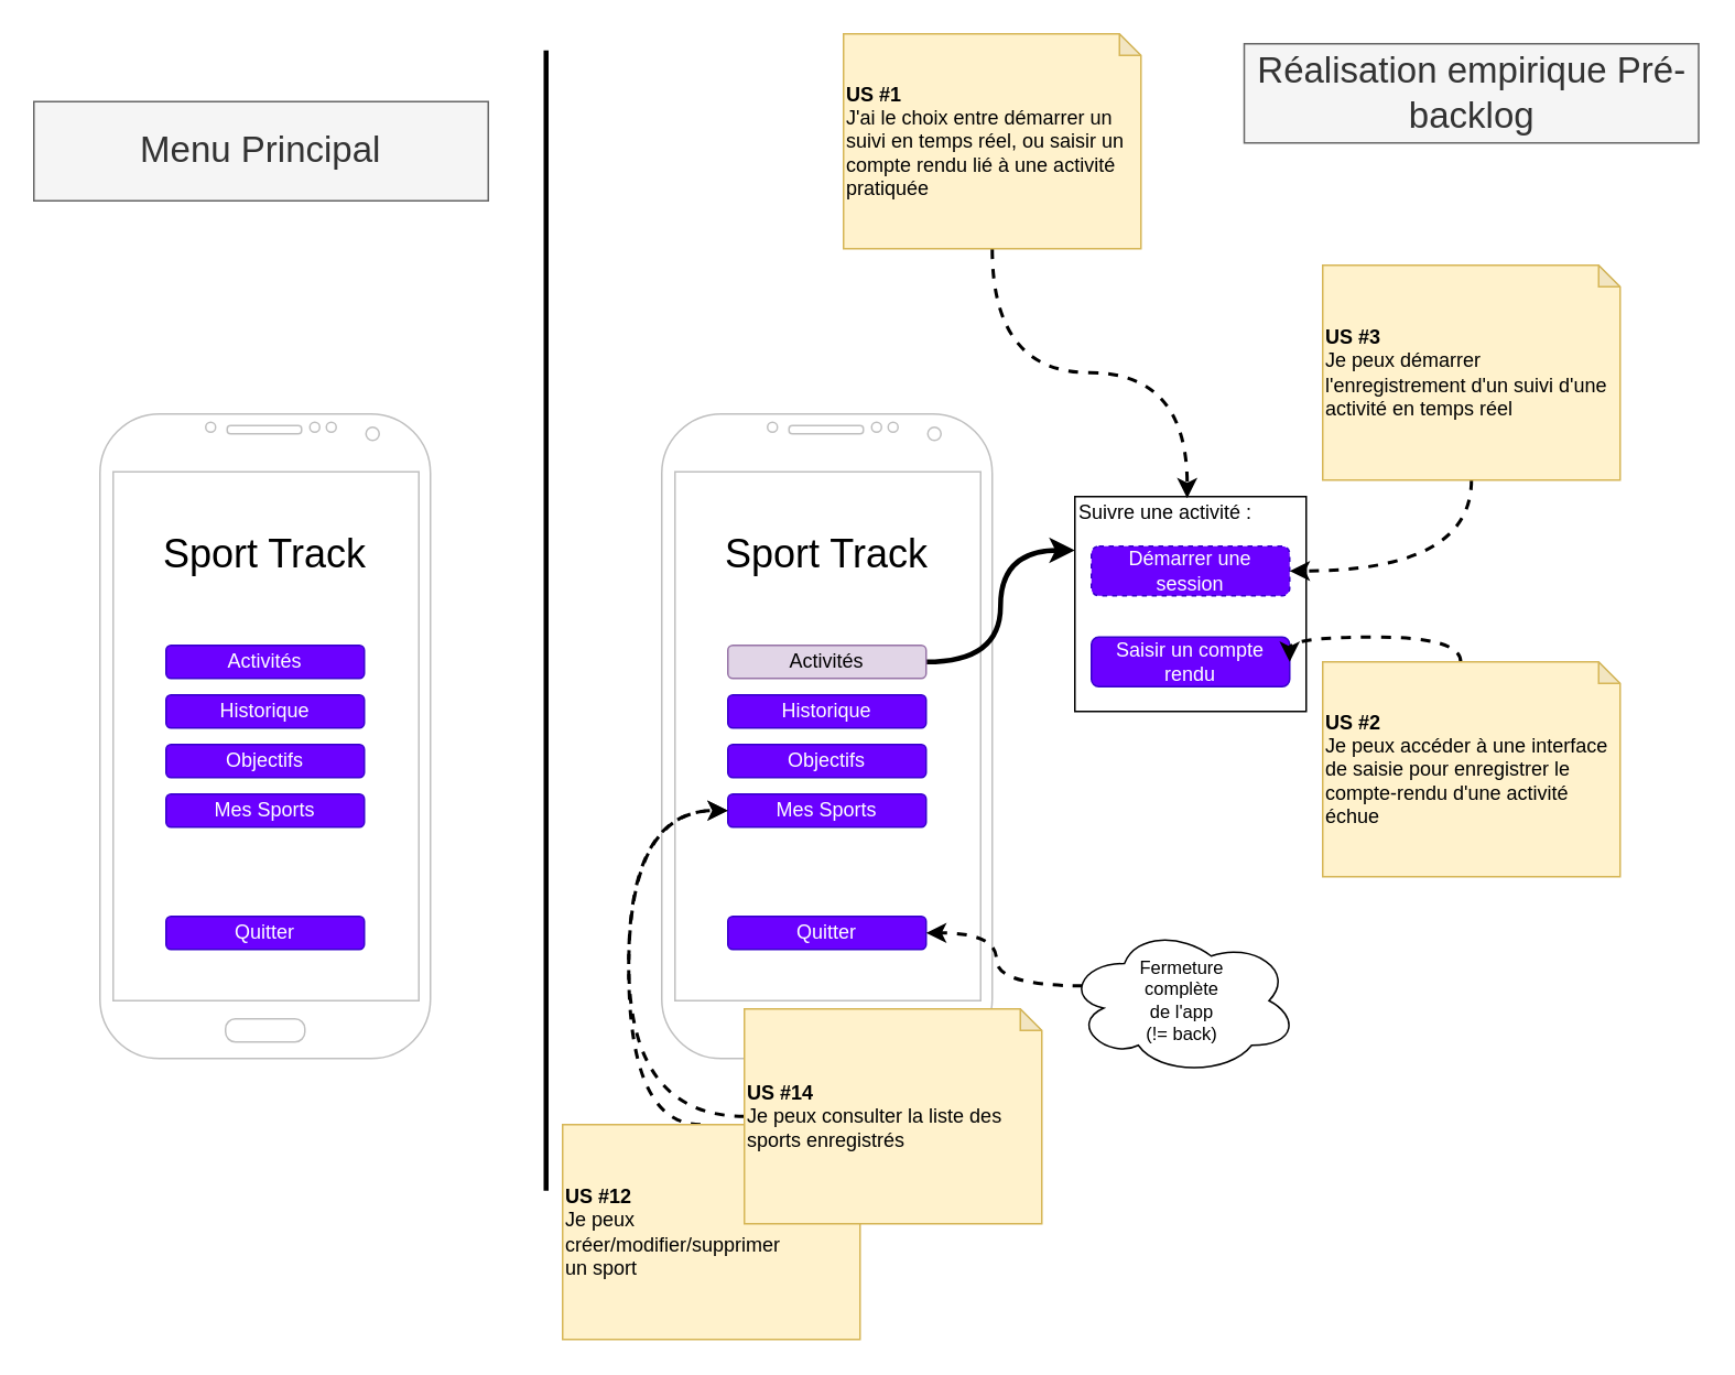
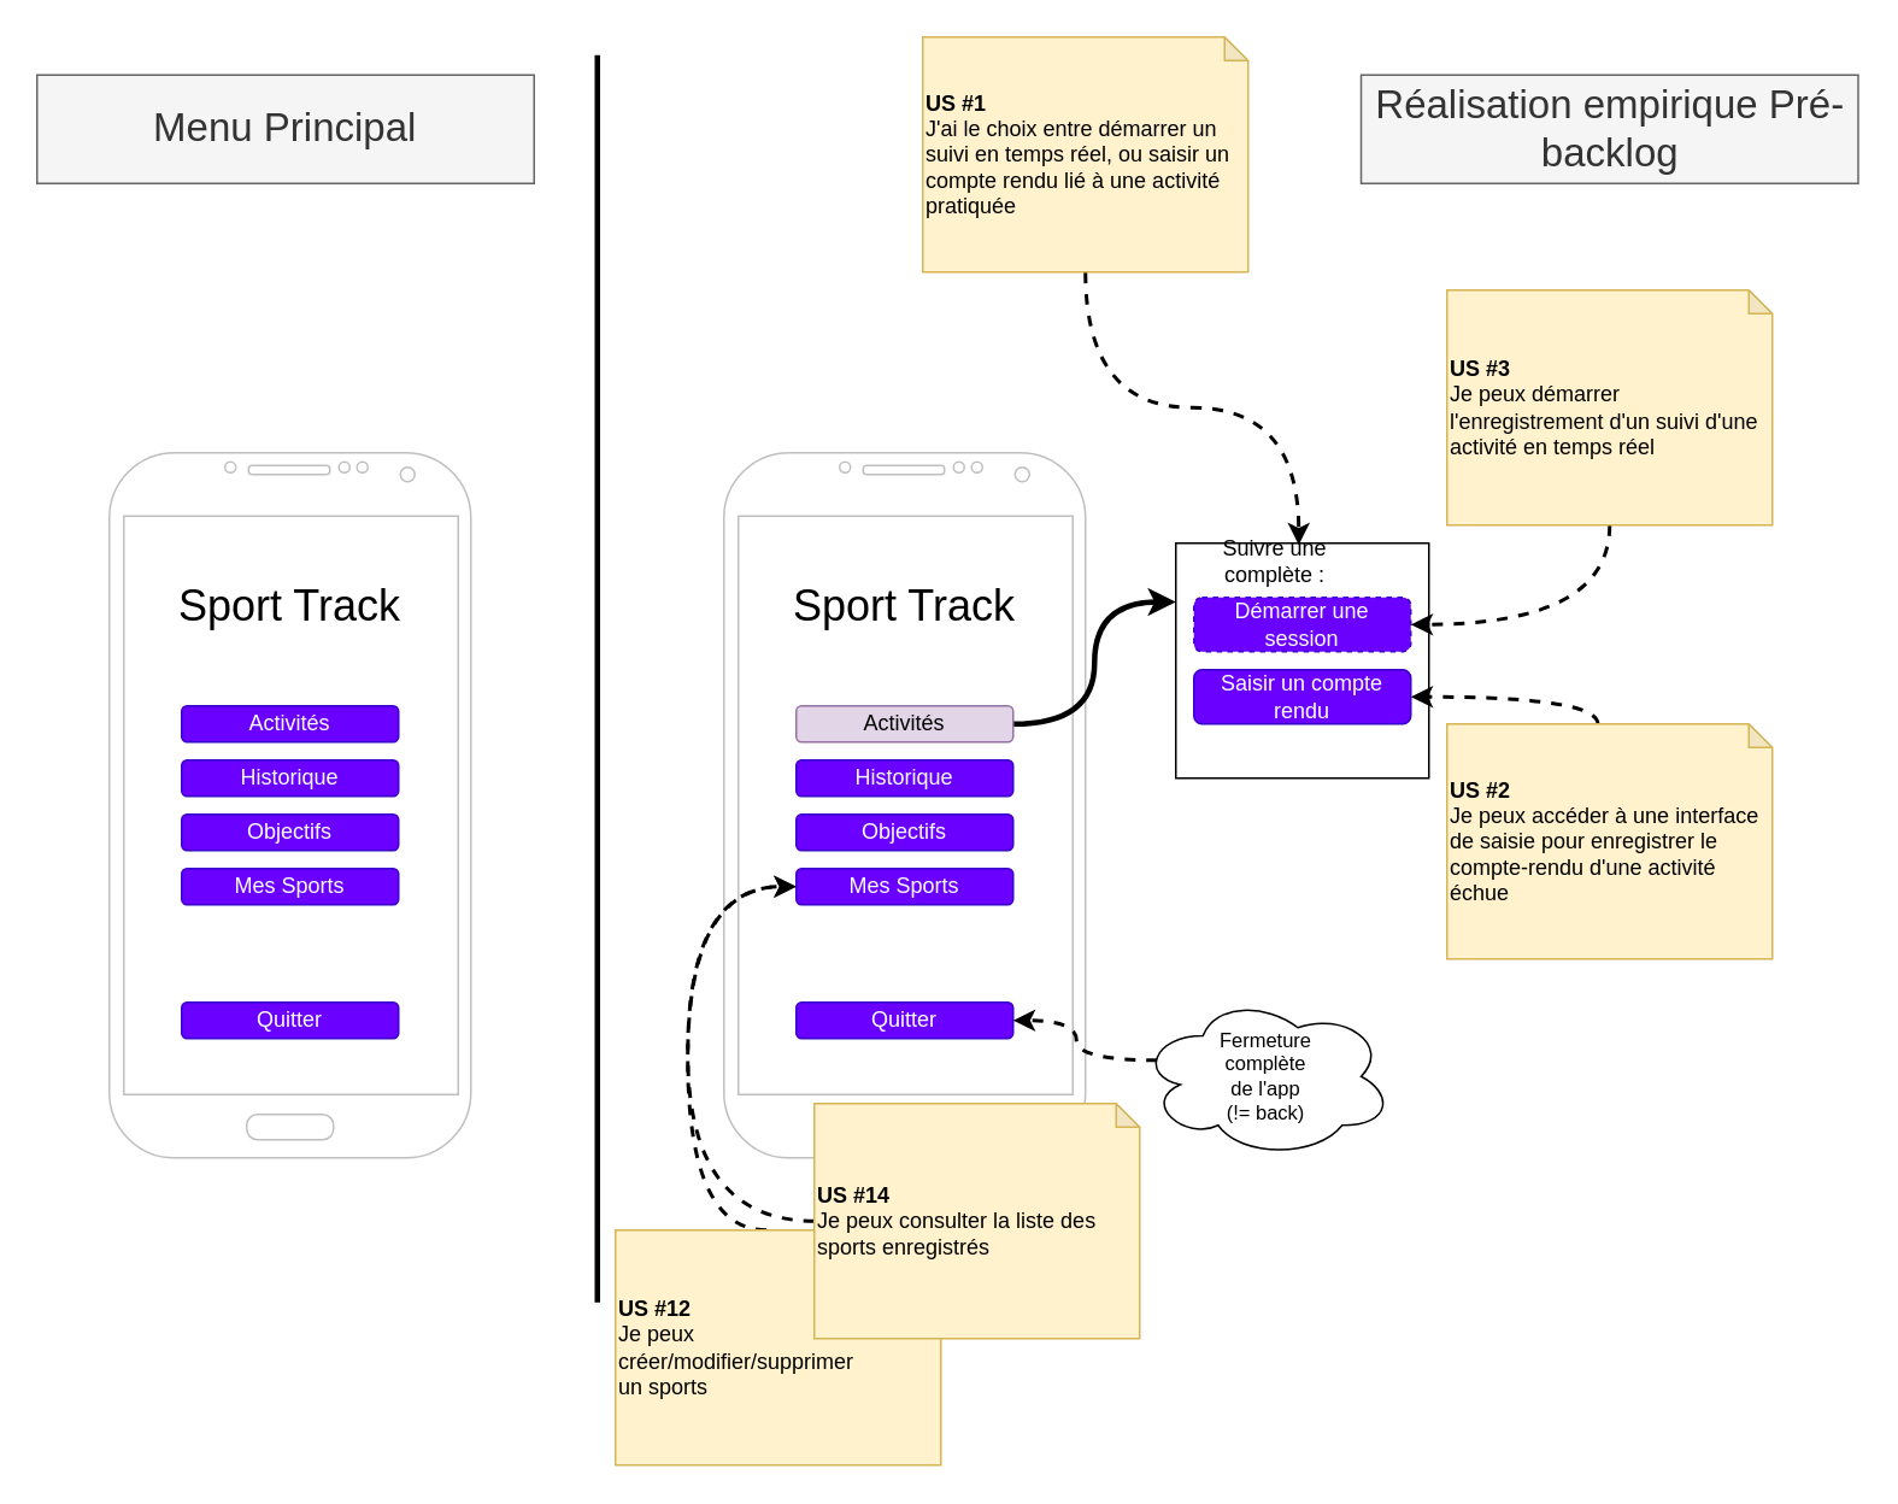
  <mxCell id="0" />
  <mxCell id="1" parent="0" />
  <mxCell id="2" value="" style="verticalLabelPosition=bottom;verticalAlign=top;html=1;shadow=0;dashed=0;strokeWidth=1;shape=mxgraph.android.phone2;strokeColor=#c0c0c0;" parent="1" vertex="1"><mxGeometry x="60" y="250" width="200" height="390" as="geometry" /></mxCell>
  <mxCell id="3" value="Sport Track" style="text;html=1;strokeColor=none;fillColor=none;align=center;verticalAlign=middle;whiteSpace=wrap;rounded=0;fontSize=24;" parent="1" vertex="1"><mxGeometry x="95" y="290" width="130" height="90" as="geometry" /></mxCell>
  <mxCell id="4" value="Activités" style="rounded=1;whiteSpace=wrap;html=1;fontSize=12;fillColor=#6a00ff;strokeColor=#3700CC;fontColor=#ffffff;" parent="1" vertex="1"><mxGeometry x="100" y="390" width="120" height="20" as="geometry" /></mxCell>
  <mxCell id="5" value="Historique" style="rounded=1;whiteSpace=wrap;html=1;fontSize=12;fillColor=#6a00ff;strokeColor=#3700CC;fontColor=#ffffff;" parent="1" vertex="1"><mxGeometry x="100" y="420" width="120" height="20" as="geometry" /></mxCell>
  <mxCell id="6" value="Objectifs" style="rounded=1;whiteSpace=wrap;html=1;fontSize=12;fillColor=#6a00ff;strokeColor=#3700CC;fontColor=#ffffff;" parent="1" vertex="1"><mxGeometry x="100" y="450" width="120" height="20" as="geometry" /></mxCell>
  <mxCell id="7" value="Mes Sports" style="rounded=1;whiteSpace=wrap;html=1;fontSize=12;fillColor=#6a00ff;strokeColor=#3700CC;fontColor=#ffffff;" parent="1" vertex="1"><mxGeometry x="100" y="480" width="120" height="20" as="geometry" /></mxCell>
  <mxCell id="8" value="Quitter" style="rounded=1;whiteSpace=wrap;html=1;fontSize=12;fillColor=#6a00ff;strokeColor=#3700CC;fontColor=#ffffff;" parent="1" vertex="1"><mxGeometry x="100" y="554" width="120" height="20" as="geometry" /></mxCell>
  <mxCell id="9" value="" style="rounded=0;whiteSpace=wrap;html=1;fontSize=24;" parent="1" vertex="1"><mxGeometry x="650" y="300" width="140" height="130" as="geometry" /></mxCell>
  <mxCell id="10" value="Démarrer une session" style="rounded=1;whiteSpace=wrap;html=1;fontSize=12;fillColor=#6a00ff;strokeColor=#3700CC;fontColor=#ffffff;dashed=1;" parent="1" vertex="1"><mxGeometry x="660" y="330" width="120" height="30" as="geometry" /></mxCell>
- <mxCell id="11" value="Saisir un compte rendu" style="rounded=1;whiteSpace=wrap;html=1;fontSize=12;fillColor=#6a00ff;strokeColor=#3700CC;fontColor=#ffffff;" parent="1" vertex="1"><mxGeometry x="660" y="385" width="120" height="30" as="geometry" /></mxCell>
- <mxCell id="12" value="Suivre une activité :" style="text;html=1;strokeColor=none;fillColor=none;align=center;verticalAlign=middle;whiteSpace=wrap;rounded=0;fontSize=12;" parent="1" vertex="1"><mxGeometry x="650" y="300" width="110" height="20" as="geometry" /></mxCell>
+ <mxCell id="11" value="Saisir un compte rendu" style="rounded=1;whiteSpace=wrap;html=1;fontSize=12;fillColor=#6a00ff;strokeColor=#3700CC;fontColor=#ffffff;" parent="1" vertex="1"><mxGeometry x="660" y="370" width="120" height="30" as="geometry" /></mxCell>
+ <mxCell id="12" value="Suivre une complète :" style="text;html=1;strokeColor=none;fillColor=none;align=center;verticalAlign=middle;whiteSpace=wrap;rounded=0;fontSize=12;" parent="1" vertex="1"><mxGeometry x="650" y="300" width="110" height="20" as="geometry" /></mxCell>
  <mxCell id="13" value="" style="verticalLabelPosition=bottom;verticalAlign=top;html=1;shadow=0;dashed=0;strokeWidth=1;shape=mxgraph.android.phone2;strokeColor=#c0c0c0;" parent="1" vertex="1"><mxGeometry x="400" y="250" width="200" height="390" as="geometry" /></mxCell>
  <mxCell id="14" value="Sport Track" style="text;html=1;strokeColor=none;fillColor=none;align=center;verticalAlign=middle;whiteSpace=wrap;rounded=0;fontSize=24;" parent="1" vertex="1"><mxGeometry x="435" y="290" width="130" height="90" as="geometry" /></mxCell>
  <mxCell id="15" style="edgeStyle=orthogonalEdgeStyle;rounded=0;orthogonalLoop=1;jettySize=auto;html=1;exitX=1;exitY=0.5;exitDx=0;exitDy=0;entryX=0;entryY=0.25;entryDx=0;entryDy=0;fontSize=11;fontColor=#4C0099;curved=1;strokeWidth=3;" parent="1" source="16" target="9" edge="1"><mxGeometry relative="1" as="geometry" /></mxCell>
  <mxCell id="16" value="Activités" style="rounded=1;whiteSpace=wrap;html=1;fontSize=12;fillColor=#e1d5e7;strokeColor=#9673a6;" parent="1" vertex="1"><mxGeometry x="440" y="390" width="120" height="20" as="geometry" /></mxCell>
  <mxCell id="17" value="Historique" style="rounded=1;whiteSpace=wrap;html=1;fontSize=12;fillColor=#6a00ff;strokeColor=#3700CC;fontColor=#ffffff;" parent="1" vertex="1"><mxGeometry x="440" y="420" width="120" height="20" as="geometry" /></mxCell>
  <mxCell id="18" value="Objectifs" style="rounded=1;whiteSpace=wrap;html=1;fontSize=12;fillColor=#6a00ff;strokeColor=#3700CC;fontColor=#ffffff;" parent="1" vertex="1"><mxGeometry x="440" y="450" width="120" height="20" as="geometry" /></mxCell>
  <mxCell id="19" value="Mes Sports" style="rounded=1;whiteSpace=wrap;html=1;fontSize=12;fillColor=#6a00ff;strokeColor=#3700CC;fontColor=#ffffff;" parent="1" vertex="1"><mxGeometry x="440" y="480" width="120" height="20" as="geometry" /></mxCell>
  <mxCell id="20" value="Quitter" style="rounded=1;whiteSpace=wrap;html=1;fontSize=12;fillColor=#6a00ff;strokeColor=#3700CC;fontColor=#ffffff;" parent="1" vertex="1"><mxGeometry x="440" y="554" width="120" height="20" as="geometry" /></mxCell>
  <mxCell id="21" style="edgeStyle=orthogonalEdgeStyle;curved=1;rounded=0;orthogonalLoop=1;jettySize=auto;html=1;exitX=0.07;exitY=0.4;exitDx=0;exitDy=0;exitPerimeter=0;entryX=1;entryY=0.5;entryDx=0;entryDy=0;strokeWidth=2;fontSize=11;fontColor=#000000;endSize=6;dashed=1;" parent="1" source="22" target="20" edge="1"><mxGeometry relative="1" as="geometry" /></mxCell>
- <mxCell id="22" value="Fermeture&lt;br&gt;complète&lt;br&gt;de l'app&lt;br&gt;(!= back)" style="ellipse;shape=cloud;whiteSpace=wrap;html=1;fontSize=11;fontColor=#000000;" parent="1" vertex="1"><mxGeometry x="645" y="560" width="140" height="90" as="geometry" /></mxCell>
+ <mxCell id="22" value="Fermeture&lt;br&gt;complète&lt;br&gt;de l'app&lt;br&gt;(!= back)" style="ellipse;shape=cloud;whiteSpace=wrap;html=1;fontSize=11;fontColor=#000000;" parent="1" vertex="1"><mxGeometry x="630" y="550" width="140" height="90" as="geometry" /></mxCell>
  <mxCell id="23" value="" style="endArrow=none;html=1;strokeWidth=3;fontSize=11;fontColor=#000000;" parent="1" edge="1"><mxGeometry width="50" height="50" relative="1" as="geometry"><mxPoint x="330" y="720" as="sourcePoint" /><mxPoint x="330" y="30" as="targetPoint" /></mxGeometry></mxCell>
  <mxCell id="24" style="edgeStyle=orthogonalEdgeStyle;curved=1;rounded=0;orthogonalLoop=1;jettySize=auto;html=1;exitX=0.5;exitY=1;exitDx=0;exitDy=0;exitPerimeter=0;entryX=0.618;entryY=0.05;entryDx=0;entryDy=0;dashed=1;endSize=6;strokeWidth=2;fontSize=11;fontColor=#000000;entryPerimeter=0;" edge="1" parent="1" source="25" target="12"><mxGeometry relative="1" as="geometry" /></mxCell>
  <mxCell id="25" value="&lt;b&gt;US #1&lt;/b&gt;&lt;br&gt;J'ai le choix entre démarrer un suivi en temps réel, ou saisir un compte rendu lié à une activité pratiquée" style="shape=note;whiteSpace=wrap;html=1;backgroundOutline=1;darkOpacity=0.05;size=13;align=left;fillColor=#fff2cc;strokeColor=#d6b656;" vertex="1" parent="1"><mxGeometry x="510" y="20" width="180" height="130" as="geometry" /></mxCell>
  <mxCell id="26" style="edgeStyle=orthogonalEdgeStyle;curved=1;rounded=0;orthogonalLoop=1;jettySize=auto;html=1;exitX=0;exitY=0;exitDx=83.5;exitDy=0;exitPerimeter=0;entryX=1;entryY=0.5;entryDx=0;entryDy=0;dashed=1;endSize=6;strokeWidth=2;fontSize=11;fontColor=#000000;" edge="1" parent="1" source="27" target="11"><mxGeometry relative="1" as="geometry"><Array as="points"><mxPoint x="884" y="385" /></Array></mxGeometry></mxCell>
  <mxCell id="27" value="&lt;b&gt;US #2&lt;/b&gt;&lt;br&gt;Je peux accéder à une interface de saisie pour enregistrer le compte-rendu d'une activité échue" style="shape=note;whiteSpace=wrap;html=1;backgroundOutline=1;darkOpacity=0.05;size=13;align=left;fillColor=#fff2cc;strokeColor=#d6b656;" vertex="1" parent="1"><mxGeometry x="800" y="400" width="180" height="130" as="geometry" /></mxCell>
  <mxCell id="28" style="edgeStyle=orthogonalEdgeStyle;curved=1;rounded=0;orthogonalLoop=1;jettySize=auto;html=1;exitX=0.5;exitY=1;exitDx=0;exitDy=0;exitPerimeter=0;entryX=1;entryY=0.5;entryDx=0;entryDy=0;dashed=1;endSize=6;strokeWidth=2;fontSize=11;fontColor=#000000;" edge="1" parent="1" source="29" target="10"><mxGeometry relative="1" as="geometry" /></mxCell>
  <mxCell id="29" value="&lt;b&gt;US #3&lt;/b&gt;&lt;br&gt;Je peux démarrer l'enregistrement d'un suivi d'une activité en temps réel" style="shape=note;whiteSpace=wrap;html=1;backgroundOutline=1;darkOpacity=0.05;size=13;align=left;fillColor=#fff2cc;strokeColor=#d6b656;" vertex="1" parent="1"><mxGeometry x="800" y="160" width="180" height="130" as="geometry" /></mxCell>
  <mxCell id="30" style="edgeStyle=orthogonalEdgeStyle;curved=1;rounded=0;orthogonalLoop=1;jettySize=auto;html=1;exitX=0;exitY=0;exitDx=83.5;exitDy=0;exitPerimeter=0;entryX=0;entryY=0.5;entryDx=0;entryDy=0;dashed=1;endSize=6;strokeWidth=2;fontSize=11;fontColor=#000000;" edge="1" parent="1" source="31" target="19"><mxGeometry relative="1" as="geometry"><Array as="points"><mxPoint x="380" y="680" /><mxPoint x="380" y="490" /></Array></mxGeometry></mxCell>
- <mxCell id="31" value="&lt;b&gt;US #12&lt;/b&gt;&lt;br&gt;Je peux&lt;br&gt;créer/modifier/supprimer&lt;br&gt;un sport" style="shape=note;whiteSpace=wrap;html=1;backgroundOutline=1;darkOpacity=0.05;size=13;align=left;fillColor=#fff2cc;strokeColor=#d6b656;" vertex="1" parent="1"><mxGeometry x="340" y="680" width="180" height="130" as="geometry" /></mxCell>
+ <mxCell id="31" value="&lt;b&gt;US #12&lt;/b&gt;&lt;br&gt;Je peux&lt;br&gt;créer/modifier/supprimer&lt;br&gt;un sports" style="shape=note;whiteSpace=wrap;html=1;backgroundOutline=1;darkOpacity=0.05;size=13;align=left;fillColor=#fff2cc;strokeColor=#d6b656;" vertex="1" parent="1"><mxGeometry x="340" y="680" width="180" height="130" as="geometry" /></mxCell>
  <mxCell id="32" style="edgeStyle=orthogonalEdgeStyle;curved=1;rounded=0;orthogonalLoop=1;jettySize=auto;html=1;exitX=0;exitY=0.5;exitDx=0;exitDy=0;exitPerimeter=0;entryX=0;entryY=0.5;entryDx=0;entryDy=0;dashed=1;endSize=6;strokeWidth=2;fontSize=11;fontColor=#000000;" edge="1" parent="1" source="33" target="19"><mxGeometry relative="1" as="geometry"><Array as="points"><mxPoint x="380" y="675" /><mxPoint x="380" y="490" /></Array></mxGeometry></mxCell>
  <mxCell id="33" value="&lt;b&gt;US #14&lt;/b&gt;&lt;br&gt;Je peux consulter la liste des sports enregistrés" style="shape=note;whiteSpace=wrap;html=1;backgroundOutline=1;darkOpacity=0.05;size=13;align=left;fillColor=#fff2cc;strokeColor=#d6b656;" vertex="1" parent="1"><mxGeometry x="450" y="610" width="180" height="130" as="geometry" /></mxCell>
- <mxCell id="34" value="Menu Principal" style="rounded=0;whiteSpace=wrap;html=1;fontSize=22;fontColor=#333333;fillColor=#f5f5f5;strokeColor=#666666;" vertex="1" parent="1"><mxGeometry x="20" y="61" width="275" height="60" as="geometry" /></mxCell>
- <mxCell id="35" value="Réalisation empirique Pré-backlog" style="rounded=0;whiteSpace=wrap;html=1;fontSize=22;fontColor=#333333;fillColor=#f5f5f5;strokeColor=#666666;" vertex="1" parent="1"><mxGeometry x="752.5" y="26" width="275" height="60" as="geometry" /></mxCell>
+ <mxCell id="34" value="Menu Principal" style="rounded=0;whiteSpace=wrap;html=1;fontSize=22;fontColor=#333333;fillColor=#f5f5f5;strokeColor=#666666;" vertex="1" parent="1"><mxGeometry x="20" y="41" width="275" height="60" as="geometry" /></mxCell>
+ <mxCell id="35" value="Réalisation empirique Pré-backlog" style="rounded=0;whiteSpace=wrap;html=1;fontSize=22;fontColor=#333333;fillColor=#f5f5f5;strokeColor=#666666;" vertex="1" parent="1"><mxGeometry x="752.5" y="41" width="275" height="60" as="geometry" /></mxCell>
